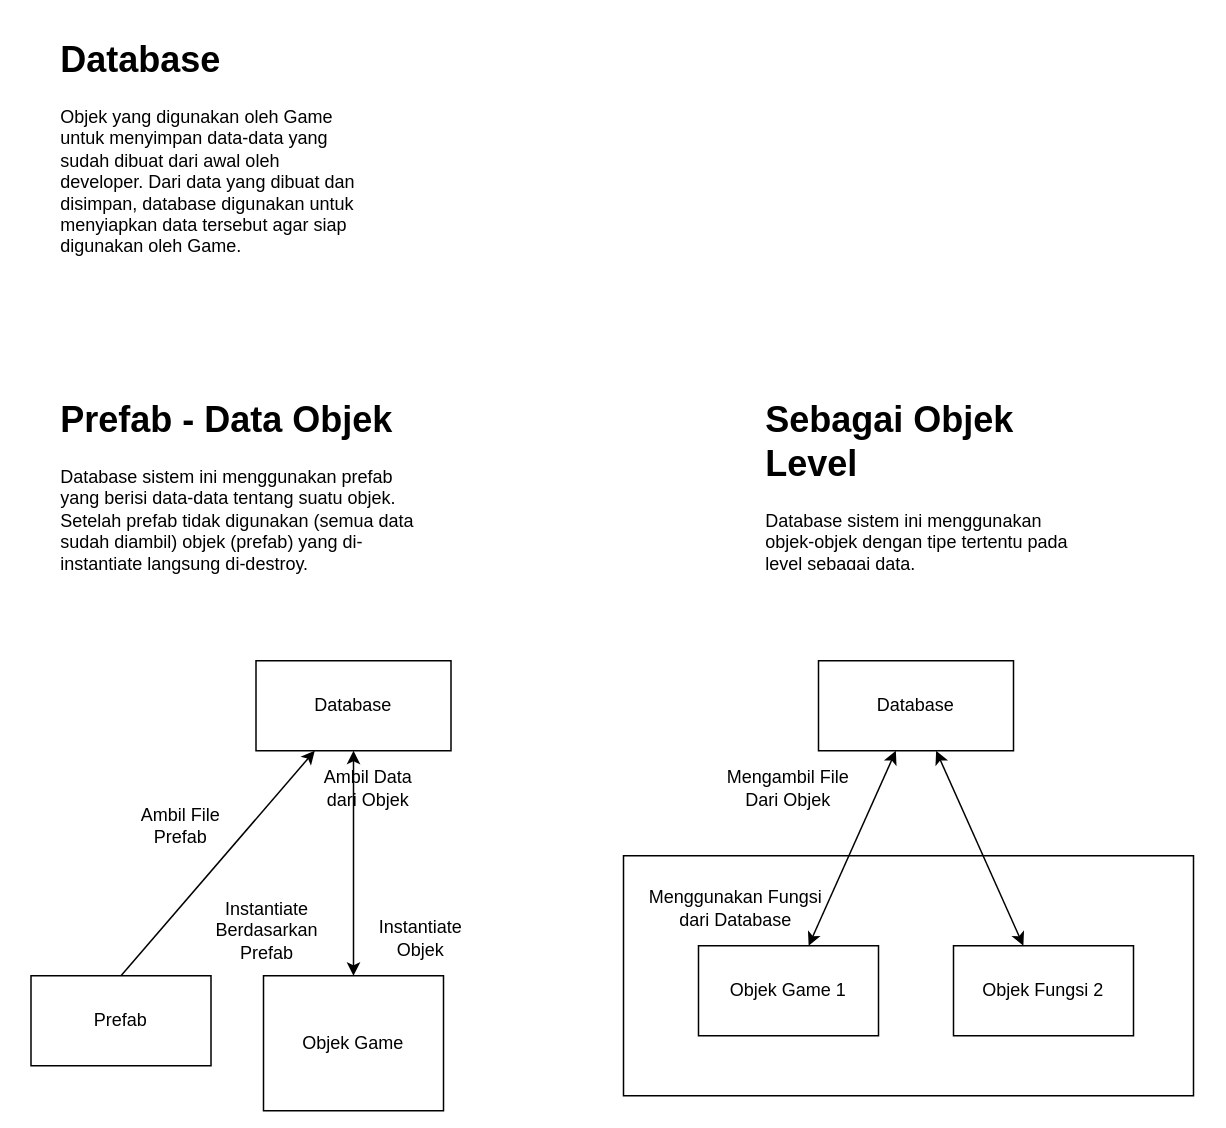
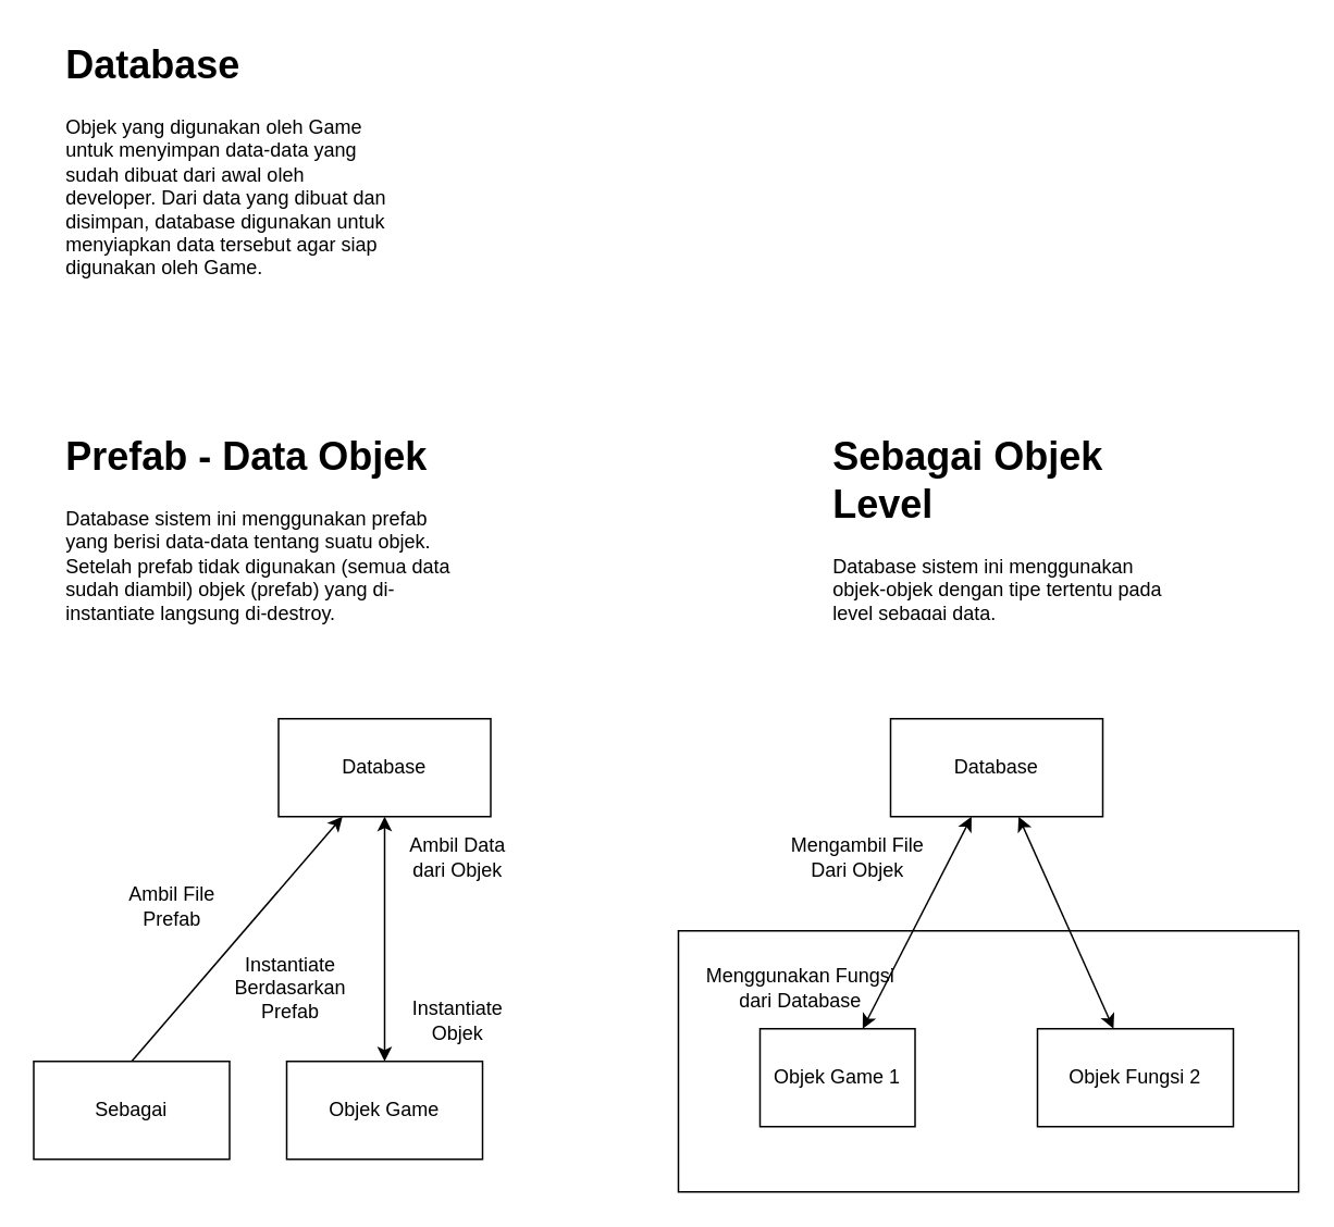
  <mxCell id="0" />
  <mxCell id="1" parent="0" />
  <mxCell id="2" value="" style="rounded=0;whiteSpace=wrap;html=1;" vertex="1" parent="1"><mxGeometry x="415" y="570" width="380" height="160" as="geometry" /></mxCell>
  <mxCell id="3" value="&lt;h1&gt;Database&lt;/h1&gt;&lt;p&gt;Objek yang digunakan oleh Game untuk menyimpan data-data yang sudah dibuat dari awal oleh developer. Dari data yang dibuat dan disimpan, database digunakan untuk menyiapkan data tersebut agar siap digunakan oleh Game.&lt;/p&gt;" style="text;html=1;strokeColor=none;fillColor=none;spacing=5;spacingTop=-20;whiteSpace=wrap;overflow=hidden;rounded=0;" vertex="1" parent="1"><mxGeometry x="35" y="20" width="210" height="160" as="geometry" /></mxCell>
  <mxCell id="4" value="&lt;h1&gt;Prefab - Data Objek&lt;/h1&gt;&lt;p&gt;Database sistem ini menggunakan prefab yang berisi data-data tentang suatu objek. Setelah prefab tidak digunakan (semua data sudah diambil) objek (prefab) yang di-instantiate langsung di-destroy.&lt;/p&gt;" style="text;html=1;strokeColor=none;fillColor=none;spacing=5;spacingTop=-20;whiteSpace=wrap;overflow=hidden;rounded=0;" vertex="1" parent="1"><mxGeometry x="35" y="260" width="250" height="130" as="geometry" /></mxCell>
  <mxCell id="5" value="&lt;h1&gt;Sebagai Objek Level&lt;/h1&gt;&lt;p&gt;Database sistem ini menggunakan objek-objek dengan tipe tertentu pada level sebagai data.&lt;/p&gt;" style="text;html=1;strokeColor=none;fillColor=none;spacing=5;spacingTop=-20;whiteSpace=wrap;overflow=hidden;rounded=0;" vertex="1" parent="1"><mxGeometry x="505" y="260" width="220" height="120" as="geometry" /></mxCell>
  <mxCell id="6" value="Database" style="rounded=0;whiteSpace=wrap;html=1;" vertex="1" parent="1"><mxGeometry x="170" y="440" width="130" height="60" as="geometry" /></mxCell>
- <mxCell id="7" value="Prefab" style="rounded=0;whiteSpace=wrap;html=1;" vertex="1" parent="1"><mxGeometry x="20" y="650" width="120" height="60" as="geometry" /></mxCell>
+ <mxCell id="7" value="Sebagai" style="rounded=0;whiteSpace=wrap;html=1;" vertex="1" parent="1"><mxGeometry x="20" y="650" width="120" height="60" as="geometry" /></mxCell>
  <mxCell id="8" value="" style="endArrow=classic;html=1;exitX=0.5;exitY=0;exitDx=0;exitDy=0;" edge="1" parent="1" source="7" target="6"><mxGeometry width="50" height="50" relative="1" as="geometry"><mxPoint x="420" y="580" as="sourcePoint" /><mxPoint x="470" y="530" as="targetPoint" /></mxGeometry></mxCell>
  <mxCell id="9" value="" style="endArrow=classic;html=1;entryX=0.5;entryY=0;entryDx=0;entryDy=0;startArrow=classic;startFill=1;" edge="1" parent="1" source="6" target="10"><mxGeometry width="50" height="50" relative="1" as="geometry"><mxPoint x="420" y="580" as="sourcePoint" /><mxPoint x="470" y="530" as="targetPoint" /></mxGeometry></mxCell>
- <mxCell id="10" value="Objek Game" style="rounded=0;whiteSpace=wrap;html=1;" vertex="1" parent="1"><mxGeometry x="175" y="650" width="120" height="90" as="geometry" /></mxCell>
- <mxCell id="11" value="Ambil File Prefab" style="text;html=1;strokeColor=none;fillColor=none;align=center;verticalAlign=middle;whiteSpace=wrap;rounded=0;" vertex="1" parent="1"><mxGeometry x="80" y="535" width="80" height="30" as="geometry" /></mxCell>
- <mxCell id="12" value="Instantiate Berdasarkan Prefab" style="text;html=1;strokeColor=none;fillColor=none;align=center;verticalAlign=middle;whiteSpace=wrap;rounded=0;" vertex="1" parent="1"><mxGeometry x="140" y="605" width="75" height="30" as="geometry" /></mxCell>
+ <mxCell id="10" value="Objek Game" style="rounded=0;whiteSpace=wrap;html=1;" vertex="1" parent="1"><mxGeometry x="175" y="650" width="120" height="60" as="geometry" /></mxCell>
+ <mxCell id="11" value="Ambil File Prefab" style="text;html=1;strokeColor=none;fillColor=none;align=center;verticalAlign=middle;whiteSpace=wrap;rounded=0;" vertex="1" parent="1"><mxGeometry x="65" y="540" width="80" height="30" as="geometry" /></mxCell>
+ <mxCell id="12" value="Instantiate Berdasarkan Prefab" style="text;html=1;strokeColor=none;fillColor=none;align=center;verticalAlign=middle;whiteSpace=wrap;rounded=0;" vertex="1" parent="1"><mxGeometry x="140" y="590" width="75" height="30" as="geometry" /></mxCell>
  <mxCell id="13" value="Instantiate Objek" style="text;html=1;strokeColor=none;fillColor=none;align=center;verticalAlign=middle;whiteSpace=wrap;rounded=0;" vertex="1" parent="1"><mxGeometry x="235" y="610" width="90" height="30" as="geometry" /></mxCell>
- <mxCell id="14" value="Ambil Data dari Objek" style="text;html=1;strokeColor=none;fillColor=none;align=center;verticalAlign=middle;whiteSpace=wrap;rounded=0;" vertex="1" parent="1"><mxGeometry x="210" y="510" width="70" height="30" as="geometry" /></mxCell>
+ <mxCell id="14" value="Ambil Data dari Objek" style="text;html=1;strokeColor=none;fillColor=none;align=center;verticalAlign=middle;whiteSpace=wrap;rounded=0;" vertex="1" parent="1"><mxGeometry x="245" y="510" width="70" height="30" as="geometry" /></mxCell>
  <mxCell id="15" value="Database" style="rounded=0;whiteSpace=wrap;html=1;" vertex="1" parent="1"><mxGeometry x="545" y="440" width="130" height="60" as="geometry" /></mxCell>
- <mxCell id="16" value="Objek Game 1" style="rounded=0;whiteSpace=wrap;html=1;" vertex="1" parent="1"><mxGeometry x="465" y="630" width="120" height="60" as="geometry" /></mxCell>
+ <mxCell id="16" value="Objek Game 1" style="rounded=0;whiteSpace=wrap;html=1;" vertex="1" parent="1"><mxGeometry x="465" y="630" width="95" height="60" as="geometry" /></mxCell>
  <mxCell id="17" value="Objek Fungsi 2" style="rounded=0;whiteSpace=wrap;html=1;" vertex="1" parent="1"><mxGeometry x="635" y="630" width="120" height="60" as="geometry" /></mxCell>
  <mxCell id="18" value="" style="endArrow=classic;html=1;curved=1;startArrow=classic;startFill=1;" edge="1" parent="1" source="15" target="16"><mxGeometry width="50" height="50" relative="1" as="geometry"><mxPoint x="635" y="480" as="sourcePoint" /><mxPoint x="375" y="460" as="targetPoint" /></mxGeometry></mxCell>
  <mxCell id="19" value="" style="endArrow=classic;html=1;curved=1;startArrow=classic;startFill=1;" edge="1" parent="1" source="15" target="17"><mxGeometry width="50" height="50" relative="1" as="geometry"><mxPoint x="606.579" y="510" as="sourcePoint" /><mxPoint x="548.421" y="640" as="targetPoint" /></mxGeometry></mxCell>
  <mxCell id="20" value="Mengambil File Dari Objek" style="text;html=1;strokeColor=none;fillColor=none;align=center;verticalAlign=middle;whiteSpace=wrap;rounded=0;" vertex="1" parent="1"><mxGeometry x="475" y="510" width="100" height="30" as="geometry" /></mxCell>
  <mxCell id="21" value="Menggunakan Fungsi dari Database" style="text;html=1;strokeColor=none;fillColor=none;align=center;verticalAlign=middle;whiteSpace=wrap;rounded=0;" vertex="1" parent="1"><mxGeometry x="425" y="590" width="130" height="30" as="geometry" /></mxCell>
